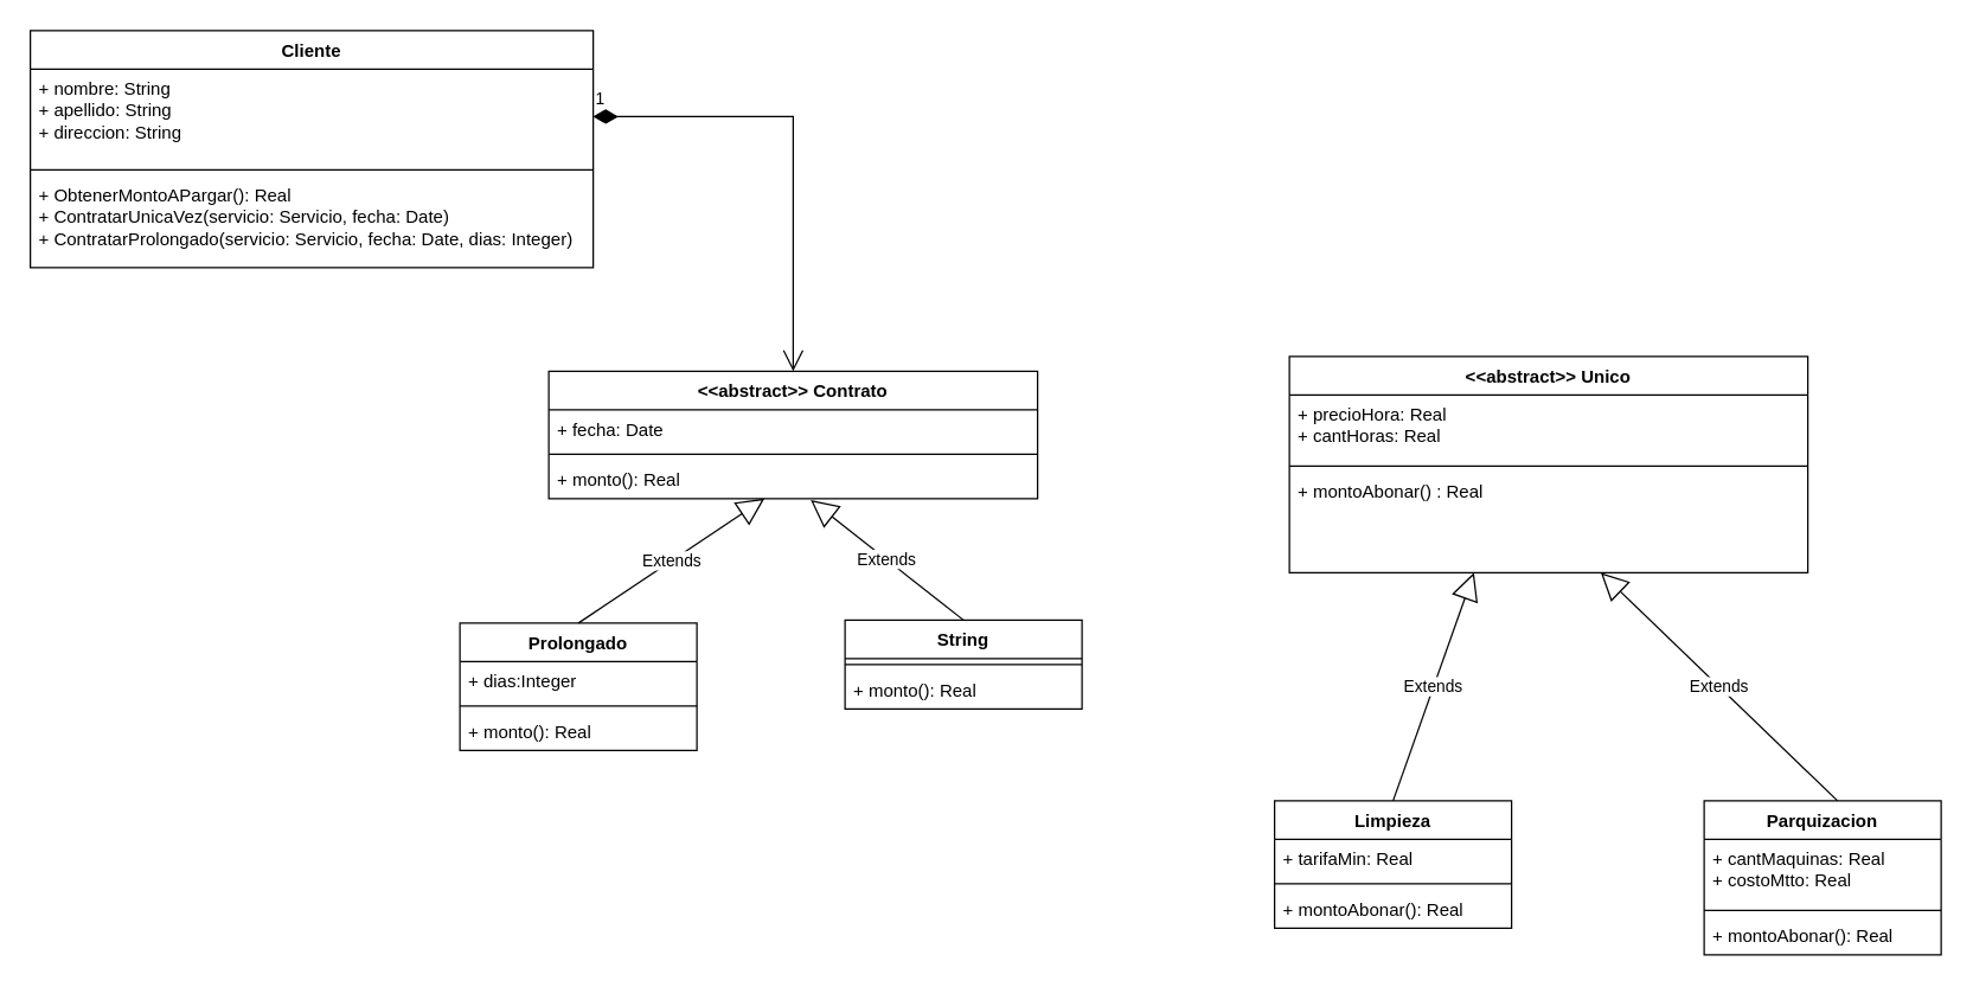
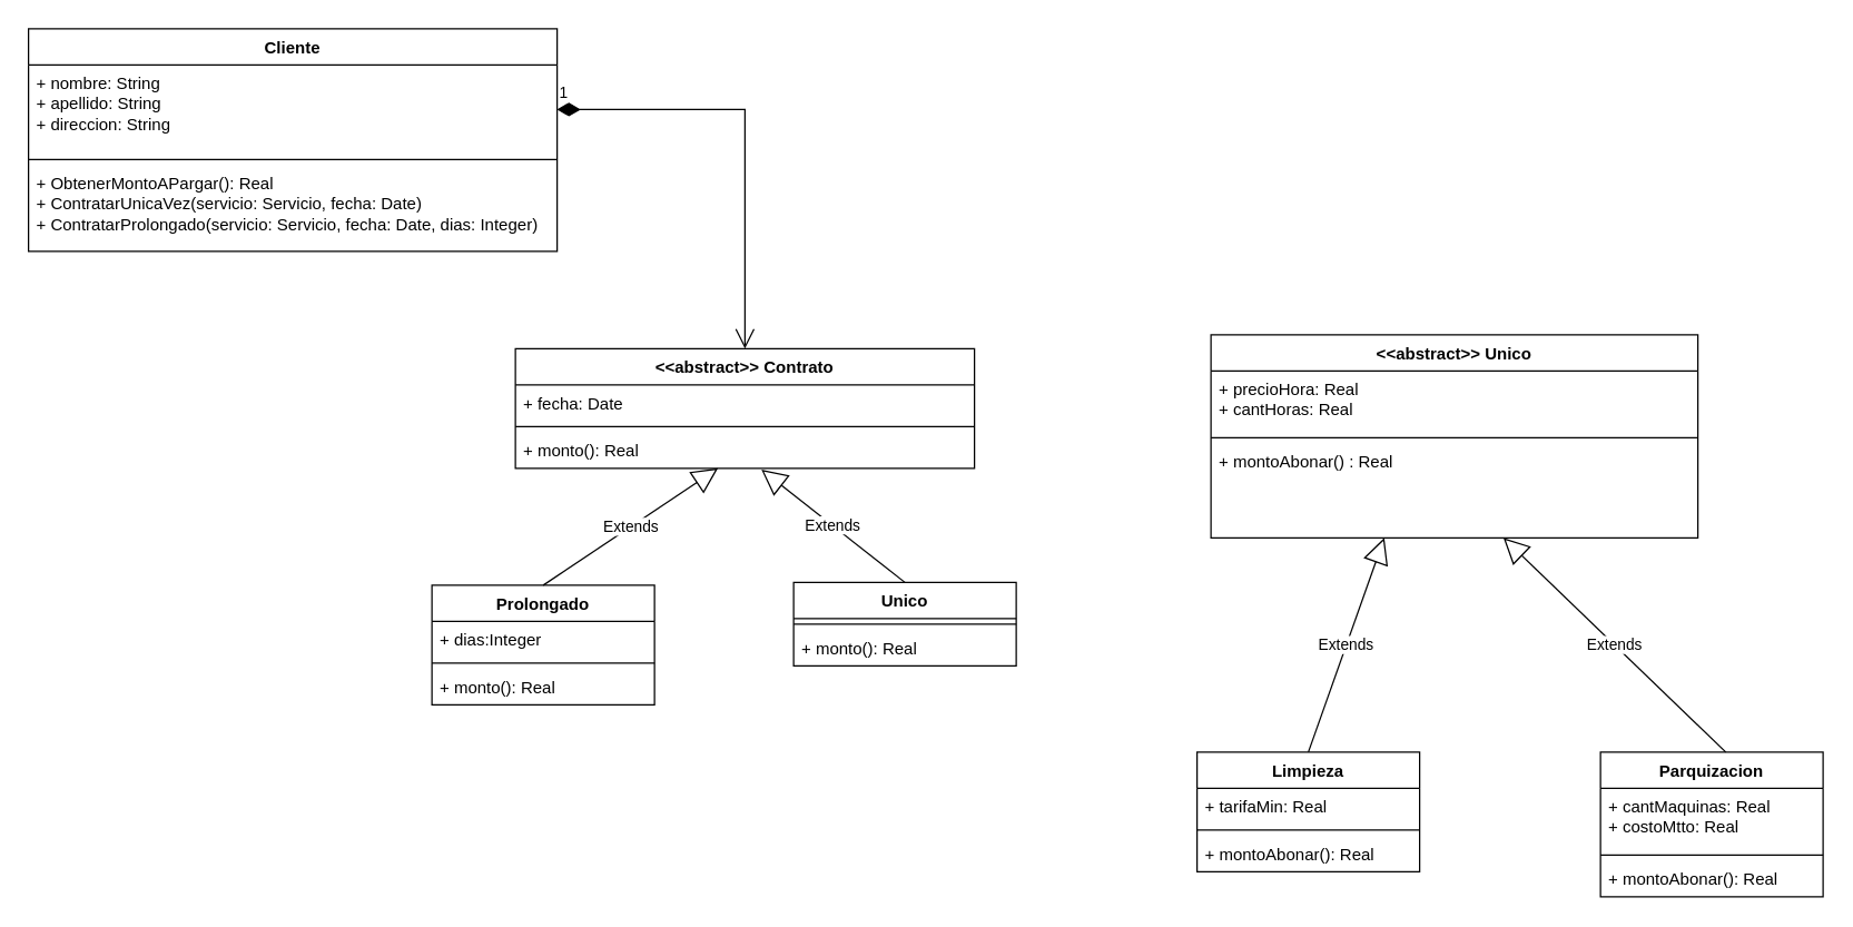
  <mxCell id="0" />
  <mxCell id="1" parent="0" />
  <mxCell id="2" value="Cliente" style="swimlane;fontStyle=1;align=center;verticalAlign=top;childLayout=stackLayout;horizontal=1;startSize=26;horizontalStack=0;resizeParent=1;resizeParentMax=0;resizeLast=0;collapsible=1;marginBottom=0;whiteSpace=wrap;html=1;" parent="1" vertex="1"><mxGeometry x="20" y="20" width="380" height="160" as="geometry" /></mxCell>
  <mxCell id="3" value="+ nombre: String&lt;br&gt;+ apellido: String&lt;br&gt;+ direccion: String" style="text;strokeColor=none;fillColor=none;align=left;verticalAlign=top;spacingLeft=4;spacingRight=4;overflow=hidden;rotatable=0;points=[[0,0.5],[1,0.5]];portConstraint=eastwest;whiteSpace=wrap;html=1;" parent="2" vertex="1"><mxGeometry y="26" width="380" height="64" as="geometry" /></mxCell>
  <mxCell id="4" value="" style="line;strokeWidth=1;fillColor=none;align=left;verticalAlign=middle;spacingTop=-1;spacingLeft=3;spacingRight=3;rotatable=0;labelPosition=right;points=[];portConstraint=eastwest;strokeColor=inherit;" parent="2" vertex="1"><mxGeometry y="90" width="380" height="8" as="geometry" /></mxCell>
  <mxCell id="5" value="+ ObtenerMontoAPargar(): Real&lt;br&gt;+ ContratarUnicaVez(servicio: Servicio, fecha: Date)&lt;br&gt;+ ContratarProlongado(servicio: Servicio, fecha: Date, dias: Integer)" style="text;strokeColor=none;fillColor=none;align=left;verticalAlign=top;spacingLeft=4;spacingRight=4;overflow=hidden;rotatable=0;points=[[0,0.5],[1,0.5]];portConstraint=eastwest;whiteSpace=wrap;html=1;" parent="2" vertex="1"><mxGeometry y="98" width="380" height="62" as="geometry" /></mxCell>
  <mxCell id="6" value="&amp;lt;&amp;lt;abstract&amp;gt;&amp;gt; Unico" style="swimlane;fontStyle=1;align=center;verticalAlign=top;childLayout=stackLayout;horizontal=1;startSize=26;horizontalStack=0;resizeParent=1;resizeParentMax=0;resizeLast=0;collapsible=1;marginBottom=0;whiteSpace=wrap;html=1;" parent="1" vertex="1"><mxGeometry x="870" y="240" width="350" height="146" as="geometry"><mxRectangle x="480" y="156" width="120" height="40" as="alternateBounds" /></mxGeometry></mxCell>
  <mxCell id="7" value="+ precioHora: Real&lt;br&gt;+ cantHoras: Real" style="text;strokeColor=none;fillColor=none;align=left;verticalAlign=top;spacingLeft=4;spacingRight=4;overflow=hidden;rotatable=0;points=[[0,0.5],[1,0.5]];portConstraint=eastwest;whiteSpace=wrap;html=1;" parent="6" vertex="1"><mxGeometry y="26" width="350" height="44" as="geometry" /></mxCell>
  <mxCell id="8" value="" style="line;strokeWidth=1;fillColor=none;align=left;verticalAlign=middle;spacingTop=-1;spacingLeft=3;spacingRight=3;rotatable=0;labelPosition=right;points=[];portConstraint=eastwest;strokeColor=inherit;" parent="6" vertex="1"><mxGeometry y="70" width="350" height="8" as="geometry" /></mxCell>
  <mxCell id="9" value="+ montoAbonar() : Real" style="text;strokeColor=none;fillColor=none;align=left;verticalAlign=top;spacingLeft=4;spacingRight=4;overflow=hidden;rotatable=0;points=[[0,0.5],[1,0.5]];portConstraint=eastwest;whiteSpace=wrap;html=1;" parent="6" vertex="1"><mxGeometry y="78" width="350" height="68" as="geometry" /></mxCell>
  <mxCell id="10" value="Limpieza" style="swimlane;fontStyle=1;align=center;verticalAlign=top;childLayout=stackLayout;horizontal=1;startSize=26;horizontalStack=0;resizeParent=1;resizeParentMax=0;resizeLast=0;collapsible=1;marginBottom=0;whiteSpace=wrap;html=1;" parent="1" vertex="1"><mxGeometry x="860" y="540" width="160" height="86" as="geometry" /></mxCell>
  <mxCell id="11" value="+ tarifaMin: Real" style="text;strokeColor=none;fillColor=none;align=left;verticalAlign=top;spacingLeft=4;spacingRight=4;overflow=hidden;rotatable=0;points=[[0,0.5],[1,0.5]];portConstraint=eastwest;whiteSpace=wrap;html=1;" parent="10" vertex="1"><mxGeometry y="26" width="160" height="26" as="geometry" /></mxCell>
  <mxCell id="12" value="" style="line;strokeWidth=1;fillColor=none;align=left;verticalAlign=middle;spacingTop=-1;spacingLeft=3;spacingRight=3;rotatable=0;labelPosition=right;points=[];portConstraint=eastwest;strokeColor=inherit;" parent="10" vertex="1"><mxGeometry y="52" width="160" height="8" as="geometry" /></mxCell>
  <mxCell id="13" value="+ montoAbonar(): Real" style="text;strokeColor=none;fillColor=none;align=left;verticalAlign=top;spacingLeft=4;spacingRight=4;overflow=hidden;rotatable=0;points=[[0,0.5],[1,0.5]];portConstraint=eastwest;whiteSpace=wrap;html=1;" parent="10" vertex="1"><mxGeometry y="60" width="160" height="26" as="geometry" /></mxCell>
  <mxCell id="14" value="Parquizacion" style="swimlane;fontStyle=1;align=center;verticalAlign=top;childLayout=stackLayout;horizontal=1;startSize=26;horizontalStack=0;resizeParent=1;resizeParentMax=0;resizeLast=0;collapsible=1;marginBottom=0;whiteSpace=wrap;html=1;" parent="1" vertex="1"><mxGeometry x="1150" y="540" width="160" height="104" as="geometry" /></mxCell>
  <mxCell id="15" value="+ cantMaquinas: Real&lt;br&gt;+ costoMtto: Real" style="text;strokeColor=none;fillColor=none;align=left;verticalAlign=top;spacingLeft=4;spacingRight=4;overflow=hidden;rotatable=0;points=[[0,0.5],[1,0.5]];portConstraint=eastwest;whiteSpace=wrap;html=1;" parent="14" vertex="1"><mxGeometry y="26" width="160" height="44" as="geometry" /></mxCell>
  <mxCell id="16" value="" style="line;strokeWidth=1;fillColor=none;align=left;verticalAlign=middle;spacingTop=-1;spacingLeft=3;spacingRight=3;rotatable=0;labelPosition=right;points=[];portConstraint=eastwest;strokeColor=inherit;" parent="14" vertex="1"><mxGeometry y="70" width="160" height="8" as="geometry" /></mxCell>
  <mxCell id="17" value="+ montoAbonar(): Real" style="text;strokeColor=none;fillColor=none;align=left;verticalAlign=top;spacingLeft=4;spacingRight=4;overflow=hidden;rotatable=0;points=[[0,0.5],[1,0.5]];portConstraint=eastwest;whiteSpace=wrap;html=1;" parent="14" vertex="1"><mxGeometry y="78" width="160" height="26" as="geometry" /></mxCell>
  <mxCell id="18" value="Extends" style="endArrow=block;endSize=16;endFill=0;html=1;rounded=0;exitX=0.5;exitY=0;exitDx=0;exitDy=0;entryX=0.356;entryY=1;entryDx=0;entryDy=0;entryPerimeter=0;" parent="1" source="10" target="9" edge="1"><mxGeometry width="160" relative="1" as="geometry"><mxPoint x="730" y="570" as="sourcePoint" /><mxPoint x="890" y="570" as="targetPoint" /></mxGeometry></mxCell>
  <mxCell id="19" value="Extends" style="endArrow=block;endSize=16;endFill=0;html=1;rounded=0;exitX=0.563;exitY=0;exitDx=0;exitDy=0;exitPerimeter=0;" parent="1" source="14" target="9" edge="1"><mxGeometry width="160" relative="1" as="geometry"><mxPoint x="990" y="520" as="sourcePoint" /><mxPoint x="1070" y="460" as="targetPoint" /></mxGeometry></mxCell>
  <mxCell id="20" value="&amp;lt;&amp;lt;abstract&amp;gt;&amp;gt; Contrato" style="swimlane;fontStyle=1;align=center;verticalAlign=top;childLayout=stackLayout;horizontal=1;startSize=26;horizontalStack=0;resizeParent=1;resizeParentMax=0;resizeLast=0;collapsible=1;marginBottom=0;whiteSpace=wrap;html=1;" vertex="1" parent="1"><mxGeometry x="370" y="250" width="330" height="86" as="geometry" /></mxCell>
  <mxCell id="21" value="+ fecha: Date" style="text;strokeColor=none;fillColor=none;align=left;verticalAlign=top;spacingLeft=4;spacingRight=4;overflow=hidden;rotatable=0;points=[[0,0.5],[1,0.5]];portConstraint=eastwest;whiteSpace=wrap;html=1;" vertex="1" parent="20"><mxGeometry y="26" width="330" height="26" as="geometry" /></mxCell>
  <mxCell id="22" value="" style="line;strokeWidth=1;fillColor=none;align=left;verticalAlign=middle;spacingTop=-1;spacingLeft=3;spacingRight=3;rotatable=0;labelPosition=right;points=[];portConstraint=eastwest;strokeColor=inherit;" vertex="1" parent="20"><mxGeometry y="52" width="330" height="8" as="geometry" /></mxCell>
  <mxCell id="23" value="+ monto(): Real" style="text;strokeColor=none;fillColor=none;align=left;verticalAlign=top;spacingLeft=4;spacingRight=4;overflow=hidden;rotatable=0;points=[[0,0.5],[1,0.5]];portConstraint=eastwest;whiteSpace=wrap;html=1;" vertex="1" parent="20"><mxGeometry y="60" width="330" height="26" as="geometry" /></mxCell>
  <mxCell id="24" value="Prolongado" style="swimlane;fontStyle=1;align=center;verticalAlign=top;childLayout=stackLayout;horizontal=1;startSize=26;horizontalStack=0;resizeParent=1;resizeParentMax=0;resizeLast=0;collapsible=1;marginBottom=0;whiteSpace=wrap;html=1;" vertex="1" parent="1"><mxGeometry x="310" y="420" width="160" height="86" as="geometry" /></mxCell>
  <mxCell id="25" value="+ dias:Integer" style="text;strokeColor=none;fillColor=none;align=left;verticalAlign=top;spacingLeft=4;spacingRight=4;overflow=hidden;rotatable=0;points=[[0,0.5],[1,0.5]];portConstraint=eastwest;whiteSpace=wrap;html=1;" vertex="1" parent="24"><mxGeometry y="26" width="160" height="26" as="geometry" /></mxCell>
  <mxCell id="26" value="" style="line;strokeWidth=1;fillColor=none;align=left;verticalAlign=middle;spacingTop=-1;spacingLeft=3;spacingRight=3;rotatable=0;labelPosition=right;points=[];portConstraint=eastwest;strokeColor=inherit;" vertex="1" parent="24"><mxGeometry y="52" width="160" height="8" as="geometry" /></mxCell>
  <mxCell id="27" value="+ monto(): Real" style="text;strokeColor=none;fillColor=none;align=left;verticalAlign=top;spacingLeft=4;spacingRight=4;overflow=hidden;rotatable=0;points=[[0,0.5],[1,0.5]];portConstraint=eastwest;whiteSpace=wrap;html=1;" vertex="1" parent="24"><mxGeometry y="60" width="160" height="26" as="geometry" /></mxCell>
- <mxCell id="28" value="String" style="swimlane;fontStyle=1;align=center;verticalAlign=top;childLayout=stackLayout;horizontal=1;startSize=26;horizontalStack=0;resizeParent=1;resizeParentMax=0;resizeLast=0;collapsible=1;marginBottom=0;whiteSpace=wrap;html=1;" vertex="1" parent="1"><mxGeometry x="570" y="418" width="160" height="60" as="geometry" /></mxCell>
+ <mxCell id="28" value="Unico" style="swimlane;fontStyle=1;align=center;verticalAlign=top;childLayout=stackLayout;horizontal=1;startSize=26;horizontalStack=0;resizeParent=1;resizeParentMax=0;resizeLast=0;collapsible=1;marginBottom=0;whiteSpace=wrap;html=1;" vertex="1" parent="1"><mxGeometry x="570" y="418" width="160" height="60" as="geometry" /></mxCell>
  <mxCell id="29" value="" style="line;strokeWidth=1;fillColor=none;align=left;verticalAlign=middle;spacingTop=-1;spacingLeft=3;spacingRight=3;rotatable=0;labelPosition=right;points=[];portConstraint=eastwest;strokeColor=inherit;" vertex="1" parent="28"><mxGeometry y="26" width="160" height="8" as="geometry" /></mxCell>
  <mxCell id="30" value="+ monto(): Real" style="text;strokeColor=none;fillColor=none;align=left;verticalAlign=top;spacingLeft=4;spacingRight=4;overflow=hidden;rotatable=0;points=[[0,0.5],[1,0.5]];portConstraint=eastwest;whiteSpace=wrap;html=1;" vertex="1" parent="28"><mxGeometry y="34" width="160" height="26" as="geometry" /></mxCell>
  <mxCell id="31" value="Extends" style="endArrow=block;endSize=16;endFill=0;html=1;rounded=0;exitX=0.5;exitY=0;exitDx=0;exitDy=0;" edge="1" parent="1" source="24" target="23"><mxGeometry width="160" relative="1" as="geometry"><mxPoint x="310" y="420" as="sourcePoint" /><mxPoint x="470" y="420" as="targetPoint" /></mxGeometry></mxCell>
  <mxCell id="32" value="Extends" style="endArrow=block;endSize=16;endFill=0;html=1;rounded=0;exitX=0.5;exitY=0;exitDx=0;exitDy=0;entryX=0.536;entryY=1.038;entryDx=0;entryDy=0;entryPerimeter=0;" edge="1" parent="1" source="28" target="23"><mxGeometry width="160" relative="1" as="geometry"><mxPoint x="570" y="390" as="sourcePoint" /><mxPoint x="730" y="390" as="targetPoint" /></mxGeometry></mxCell>
  <mxCell id="33" value="1" style="endArrow=open;html=1;endSize=12;startArrow=diamondThin;startSize=14;startFill=1;edgeStyle=orthogonalEdgeStyle;align=left;verticalAlign=bottom;rounded=0;" edge="1" parent="1" source="3" target="20"><mxGeometry x="-1" y="3" relative="1" as="geometry"><mxPoint x="430" y="99.25" as="sourcePoint" /><mxPoint x="619" y="100.25" as="targetPoint" /></mxGeometry></mxCell>
